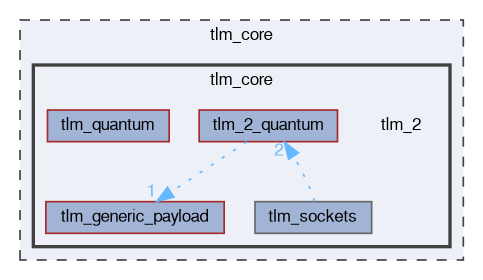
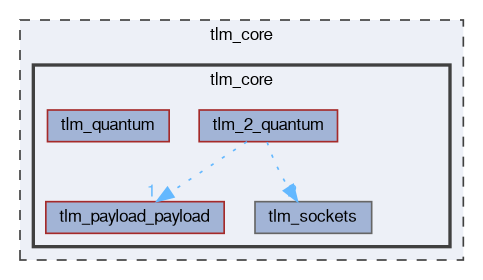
  digraph {
    compound=true
    node [color=brown fontname=FreeSans fontsize=10 shape=box fillcolor="#a2b4d6" style=filled]
    edge [color=steelblue1 fontcolor=steelblue1 fontname=FreeSans fontsize=10 labeldistance=1.5 labelfontname=FreeSans labelfontsize=10 style=dotted]
-   n1 [height=0.2 label=tlm_2 shape=plaintext width=0.4 fillcolor="" style=""]
    n2 [height=0.2 label=tlm_2_quantum width=0.4]
-   n3 [height=0.2 label=tlm_generic_payload width=0.4]
+   n3 [height=0.2 label=tlm_payload_payload width=0.4]
    n4 [height=0.2 label=tlm_quantum width=0.4]
    n5 [color=gray40 height=0.2 label=tlm_sockets width=0.4]
    subgraph cluster_1 {
      bgcolor="#edf0f7"
      fontname=FreeSans
      fontsize=10
      label=tlm_core
      pencolor=grey25
      style="filled,dashed"
      subgraph cluster_2 {
        bgcolor="#edf0f7"
        fontname=FreeSans
        fontsize=10
        label=tlm_core
        pencolor=grey25
        style="filled,bold"
-       n1
        n2
        n3
        n4
        n5
      }
    }
    n2 -> n3 [headlabel=1]
-   n5 -> n2 [headlabel=2]
+   n2 -> n5 [headlabel=2]
  }
